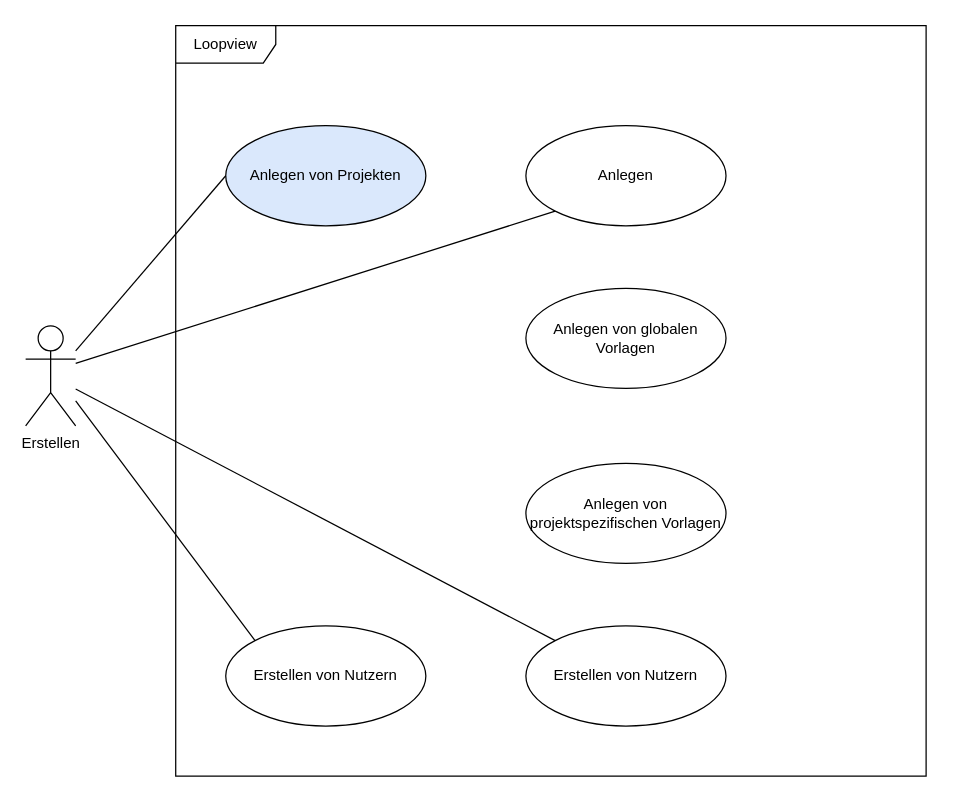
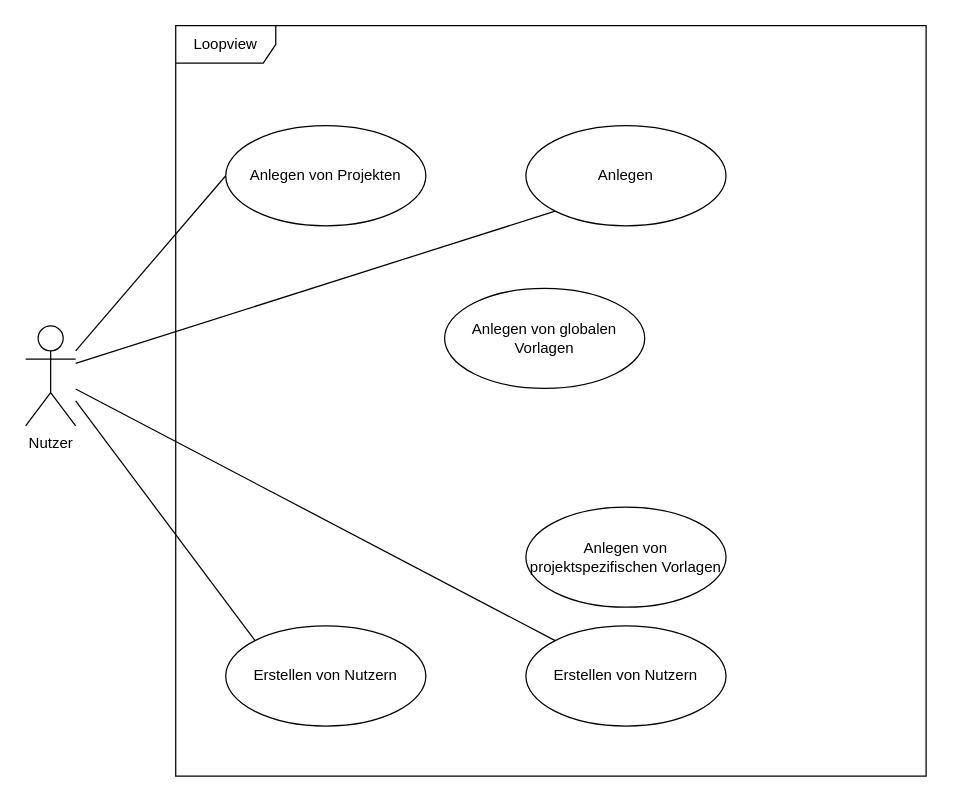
  <mxCell id="0" />
  <mxCell id="1" parent="0" />
- <mxCell id="2" value="Erstellen" style="shape=umlActor;verticalLabelPosition=bottom;verticalAlign=top;html=1;" vertex="1" parent="1"><mxGeometry x="20" y="260" width="40" height="80" as="geometry" /></mxCell>
+ <mxCell id="2" value="Nutzer" style="shape=umlActor;verticalLabelPosition=bottom;verticalAlign=top;html=1;" vertex="1" parent="1"><mxGeometry x="20" y="260" width="40" height="80" as="geometry" /></mxCell>
  <mxCell id="3" value="Loopview" style="shape=umlFrame;whiteSpace=wrap;html=1;width=80;height=30;" vertex="1" parent="1"><mxGeometry x="140" y="20" width="600" height="600" as="geometry" /></mxCell>
- <mxCell id="4" value="Anlegen von Projekten" style="ellipse;whiteSpace=wrap;html=1;fillColor=#dae8fc;" vertex="1" parent="1"><mxGeometry x="180" y="100" width="160" height="80" as="geometry" /></mxCell>
+ <mxCell id="4" value="Anlegen von Projekten" style="ellipse;whiteSpace=wrap;html=1;" vertex="1" parent="1"><mxGeometry x="180" y="100" width="160" height="80" as="geometry" /></mxCell>
  <mxCell id="5" value="Anlegen" style="ellipse;whiteSpace=wrap;html=1;" vertex="1" parent="1"><mxGeometry x="420" y="100" width="160" height="80" as="geometry" /></mxCell>
- <mxCell id="6" value="Anlegen von globalen Vorlagen" style="ellipse;whiteSpace=wrap;html=1;" vertex="1" parent="1"><mxGeometry x="420" y="230" width="160" height="80" as="geometry" /></mxCell>
- <mxCell id="7" value="Anlegen von projektspezifischen Vorlagen" style="ellipse;whiteSpace=wrap;html=1;" vertex="1" parent="1"><mxGeometry x="420" y="370" width="160" height="80" as="geometry" /></mxCell>
+ <mxCell id="6" value="Anlegen von globalen Vorlagen" style="ellipse;whiteSpace=wrap;html=1;" vertex="1" parent="1"><mxGeometry x="355" y="230" width="160" height="80" as="geometry" /></mxCell>
+ <mxCell id="7" value="Anlegen von projektspezifischen Vorlagen" style="ellipse;whiteSpace=wrap;html=1;" vertex="1" parent="1"><mxGeometry x="420" y="405" width="160" height="80" as="geometry" /></mxCell>
  <mxCell id="8" value="Erstellen von Nutzern" style="ellipse;whiteSpace=wrap;html=1;" vertex="1" parent="1"><mxGeometry x="420" y="500" width="160" height="80" as="geometry" /></mxCell>
  <mxCell id="9" value="Erstellen von Nutzern" style="ellipse;whiteSpace=wrap;html=1;" vertex="1" parent="1"><mxGeometry x="180" y="500" width="160" height="80" as="geometry" /></mxCell>
  <mxCell id="10" value="" style="endArrow=none;html=1;rounded=0;entryX=0;entryY=0.5;entryDx=0;entryDy=0;" edge="1" parent="1" target="4"><mxGeometry relative="1" as="geometry"><mxPoint x="60" y="280" as="sourcePoint" /><mxPoint x="170" y="150" as="targetPoint" /></mxGeometry></mxCell>
  <mxCell id="11" value="" style="endArrow=none;html=1;rounded=0;entryX=0;entryY=1;entryDx=0;entryDy=0;" edge="1" parent="1" target="5"><mxGeometry relative="1" as="geometry"><mxPoint x="60" y="290" as="sourcePoint" /><mxPoint x="320" y="240" as="targetPoint" /></mxGeometry></mxCell>
  <mxCell id="12" value="" style="endArrow=none;html=1;rounded=0;entryX=0;entryY=0;entryDx=0;entryDy=0;" edge="1" parent="1" source="2" target="8"><mxGeometry relative="1" as="geometry"><mxPoint x="260" y="340" as="sourcePoint" /><mxPoint x="420" y="340" as="targetPoint" /></mxGeometry></mxCell>
  <mxCell id="13" value="" style="endArrow=none;html=1;rounded=0;entryX=0;entryY=0;entryDx=0;entryDy=0;" edge="1" parent="1" target="9"><mxGeometry relative="1" as="geometry"><mxPoint x="60" y="320" as="sourcePoint" /><mxPoint x="420" y="340" as="targetPoint" /></mxGeometry></mxCell>
